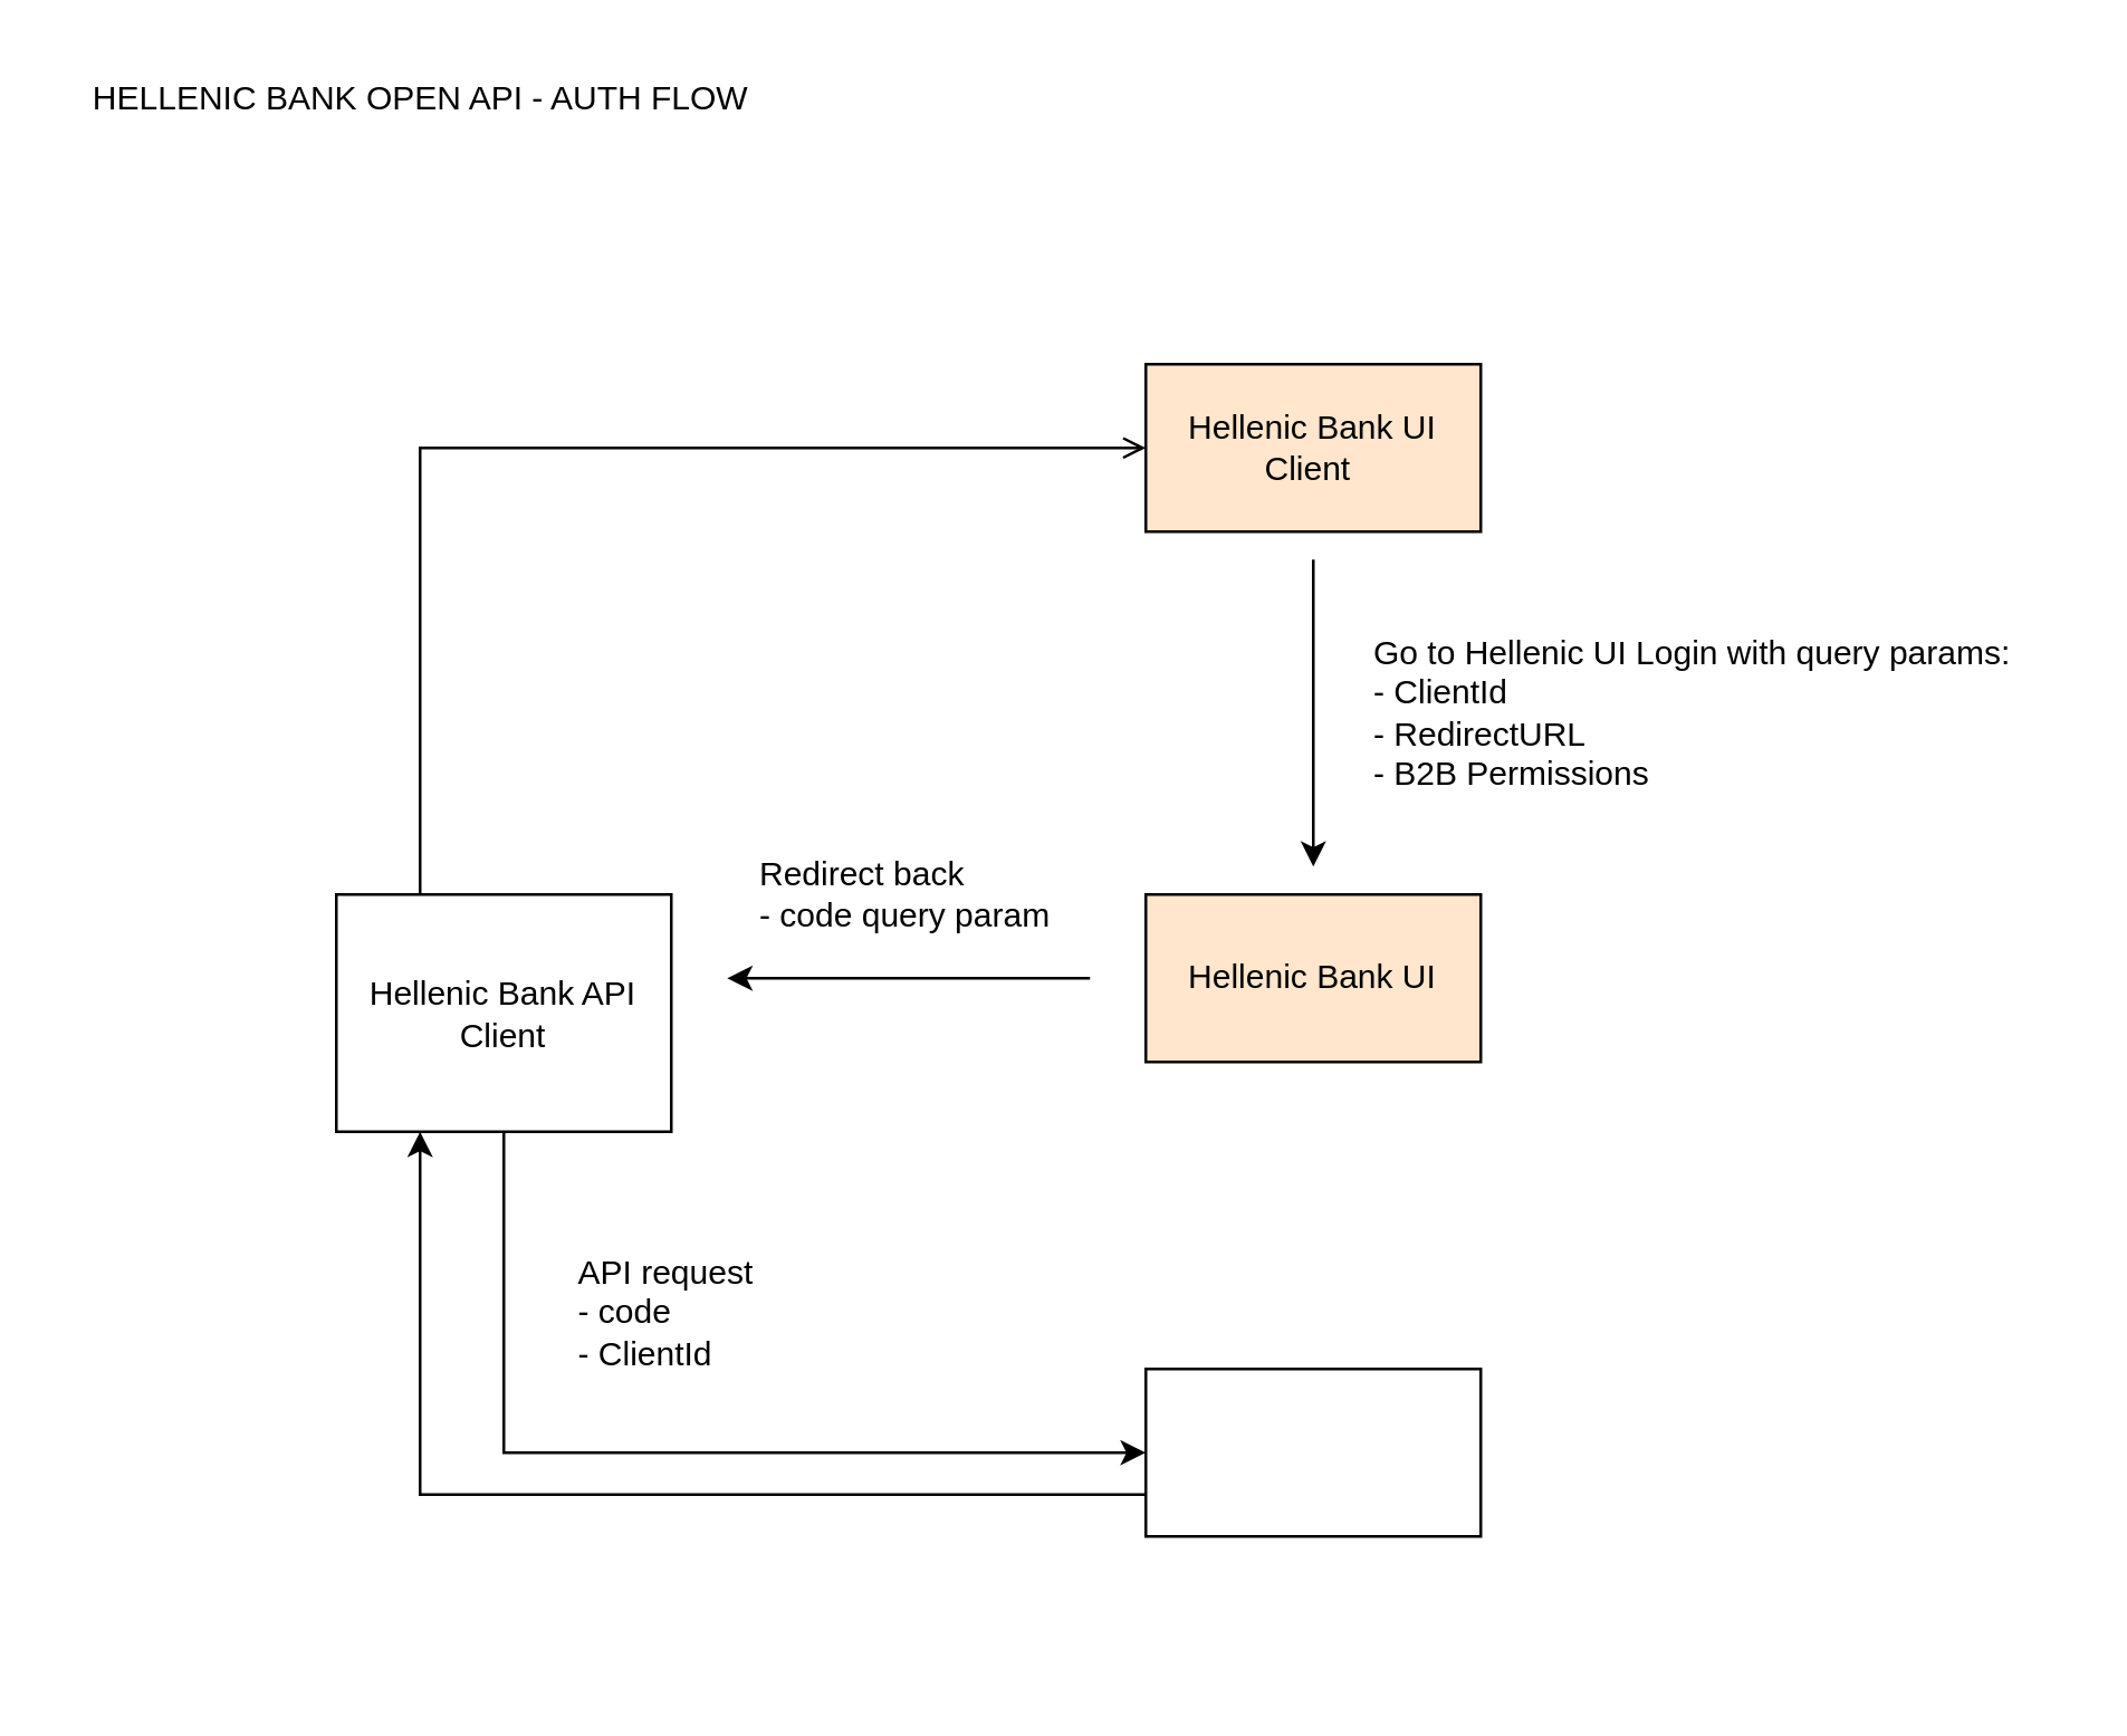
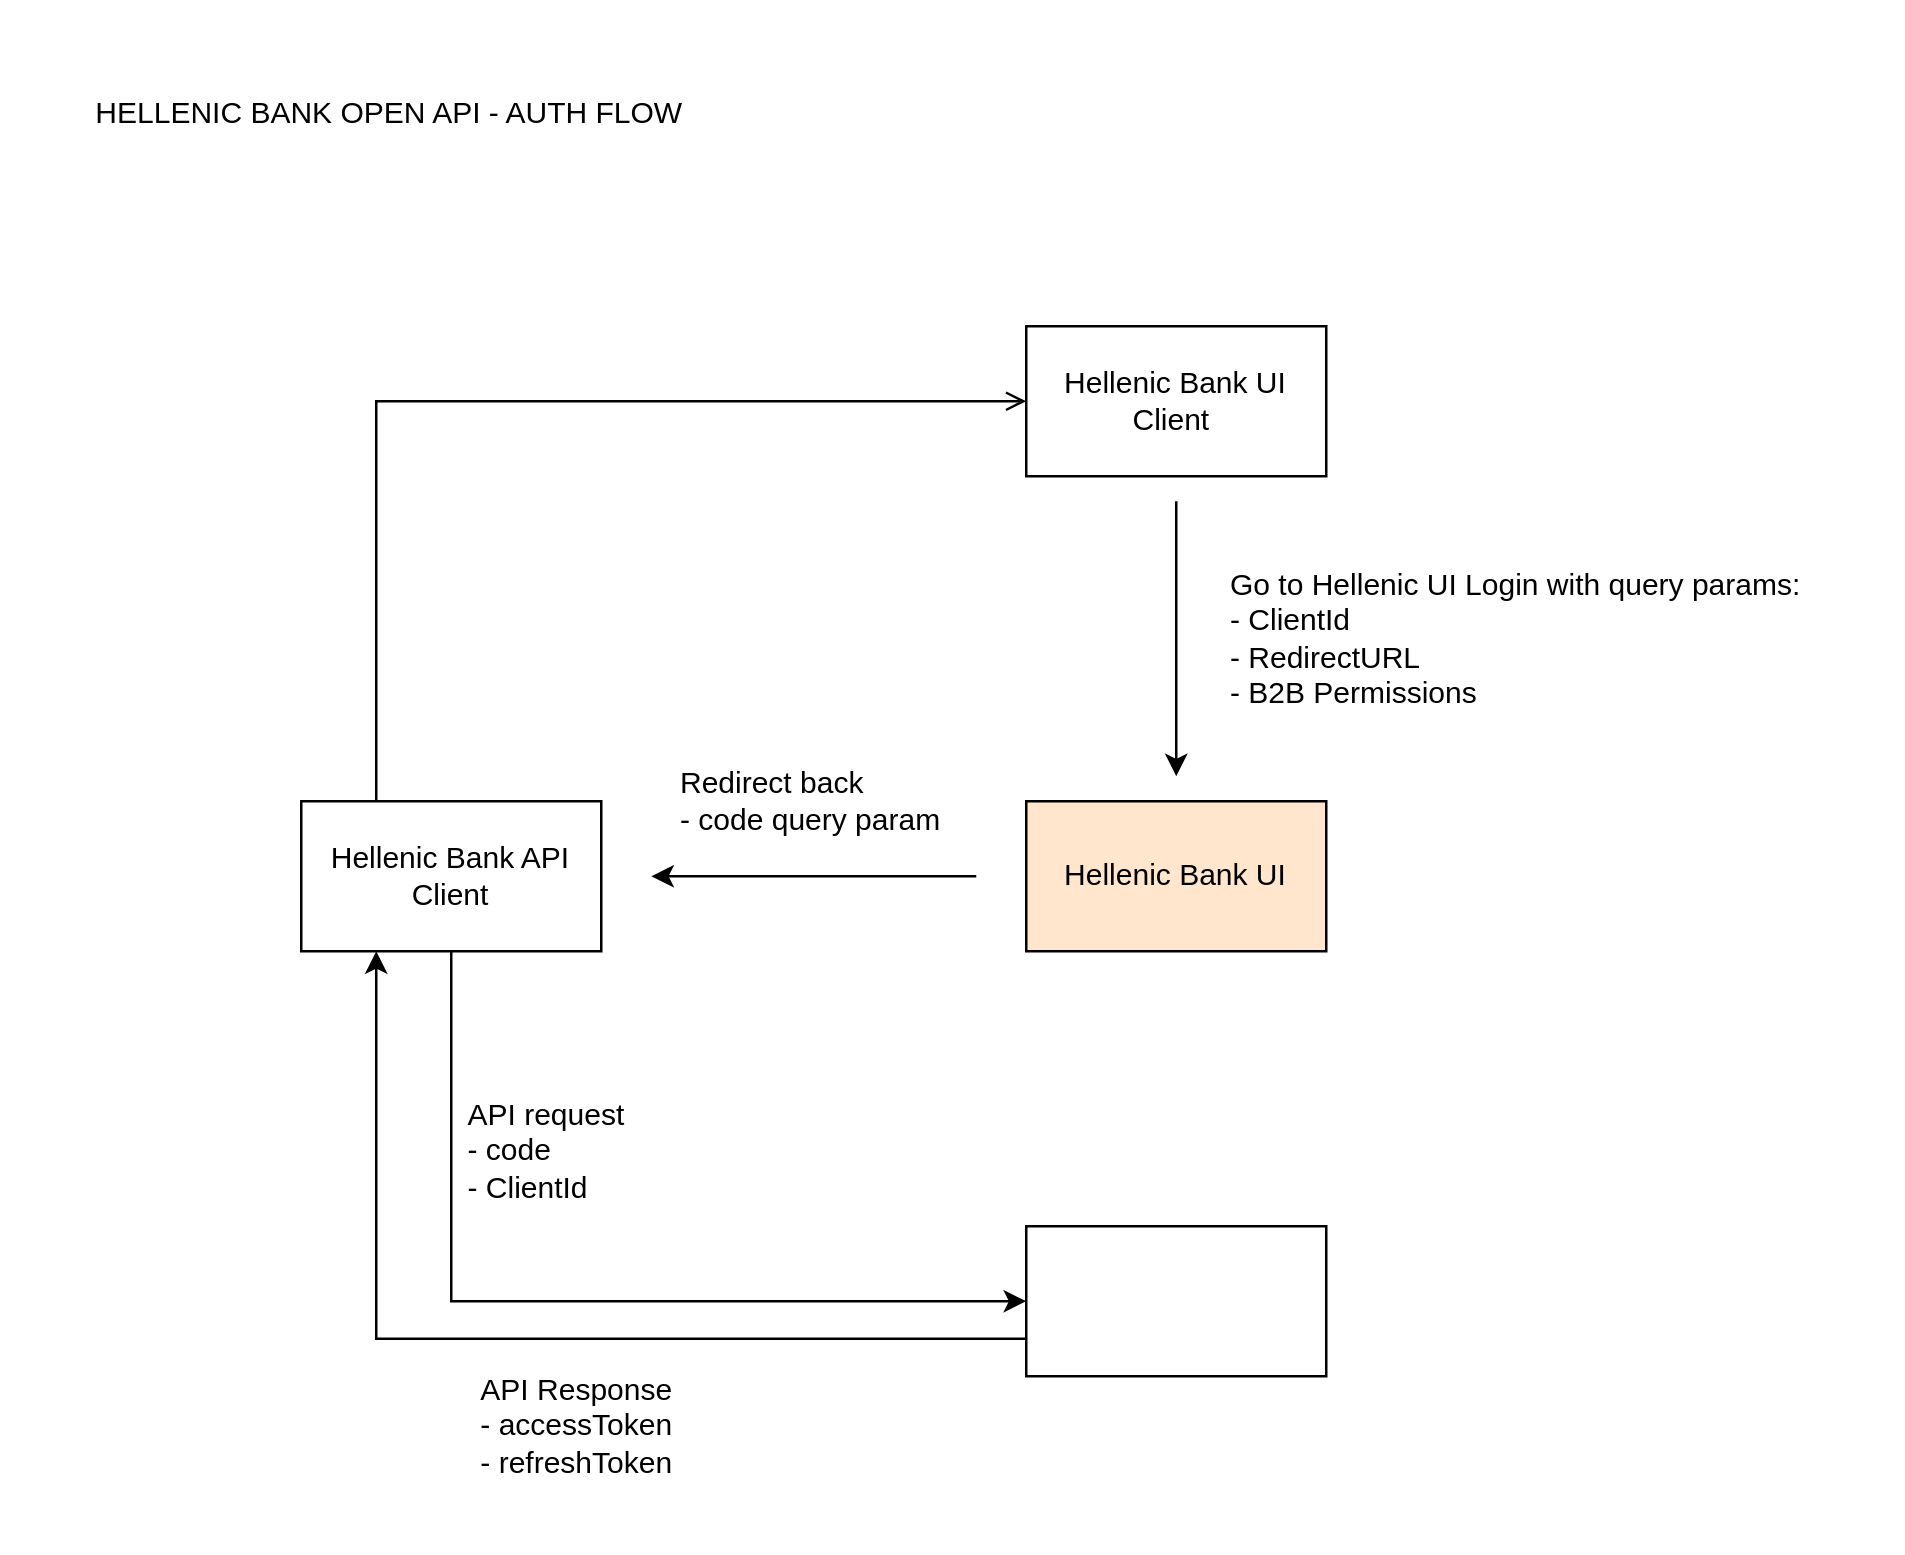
  <mxCell id="0" />
  <mxCell id="1" parent="0" />
- <mxCell id="2" value="Hellenic Bank UI Client&amp;nbsp;" style="rounded=0;whiteSpace=wrap;html=1;fillColor=#ffe6cc;" vertex="1" parent="1"><mxGeometry x="410" y="130" width="120" height="60" as="geometry" /></mxCell>
+ <mxCell id="2" value="Hellenic Bank UI Client&amp;nbsp;" style="rounded=0;whiteSpace=wrap;html=1;" vertex="1" parent="1"><mxGeometry x="410" y="130" width="120" height="60" as="geometry" /></mxCell>
  <mxCell id="3" style="edgeStyle=orthogonalEdgeStyle;rounded=0;orthogonalLoop=1;jettySize=auto;html=1;exitX=0.5;exitY=1;exitDx=0;exitDy=0;entryX=0;entryY=0.5;entryDx=0;entryDy=0;" edge="1" parent="1" source="5" target="13"><mxGeometry relative="1" as="geometry" /></mxCell>
  <mxCell id="4" style="edgeStyle=orthogonalEdgeStyle;rounded=0;orthogonalLoop=1;jettySize=auto;html=1;exitX=0.25;exitY=0;exitDx=0;exitDy=0;entryX=0;entryY=0.5;entryDx=0;entryDy=0;endArrow=open;" edge="1" parent="1" source="5" target="2"><mxGeometry relative="1" as="geometry" /></mxCell>
- <mxCell id="5" value="Hellenic Bank API Client" style="rounded=0;whiteSpace=wrap;html=1;" vertex="1" parent="1"><mxGeometry x="120" y="320" width="120" height="85" as="geometry" /></mxCell>
+ <mxCell id="5" value="Hellenic Bank API Client" style="rounded=0;whiteSpace=wrap;html=1;" vertex="1" parent="1"><mxGeometry x="120" y="320" width="120" height="60" as="geometry" /></mxCell>
  <mxCell id="6" value="Hellenic Bank UI" style="rounded=0;whiteSpace=wrap;html=1;fillColor=#ffe6cc;" vertex="1" parent="1"><mxGeometry x="410" y="320" width="120" height="60" as="geometry" /></mxCell>
  <mxCell id="7" value="" style="endArrow=classic;html=1;rounded=0;" edge="1" parent="1"><mxGeometry width="50" height="50" relative="1" as="geometry"><mxPoint x="470" y="200" as="sourcePoint" /><mxPoint x="470" y="310" as="targetPoint" /></mxGeometry></mxCell>
  <mxCell id="8" value="Go to Hellenic UI Login with query params:&lt;br&gt;- ClientId&lt;br&gt;- RedirectURL&lt;br&gt;&lt;div style=&quot;&quot;&gt;&lt;span style=&quot;background-color: initial;&quot;&gt;- B2B Permissions&lt;/span&gt;&lt;/div&gt;" style="text;html=1;align=left;verticalAlign=middle;resizable=0;points=[];autosize=1;strokeColor=none;fillColor=none;" vertex="1" parent="1"><mxGeometry x="490" y="220" width="250" height="70" as="geometry" /></mxCell>
- <mxCell id="9" value="HELLENIC BANK OPEN API - AUTH FLOW" style="text;html=1;align=center;verticalAlign=middle;resizable=0;points=[];autosize=1;strokeColor=none;fillColor=none;" vertex="1" parent="1"><mxGeometry x="20" y="20" width="260" height="30" as="geometry" /></mxCell>
+ <mxCell id="9" value="HELLENIC BANK OPEN API - AUTH FLOW" style="text;html=1;align=center;verticalAlign=middle;resizable=0;points=[];autosize=1;strokeColor=none;fillColor=none;" vertex="1" parent="1"><mxGeometry x="25" y="30" width="260" height="30" as="geometry" /></mxCell>
  <mxCell id="10" value="Redirect back&lt;br&gt;- code query param" style="text;html=1;align=left;verticalAlign=middle;resizable=0;points=[];autosize=1;strokeColor=none;fillColor=none;" vertex="1" parent="1"><mxGeometry x="270" y="300" width="130" height="40" as="geometry" /></mxCell>
  <mxCell id="11" value="" style="endArrow=classic;html=1;rounded=0;" edge="1" parent="1"><mxGeometry width="50" height="50" relative="1" as="geometry"><mxPoint x="390" y="350" as="sourcePoint" /><mxPoint x="260" y="350" as="targetPoint" /></mxGeometry></mxCell>
  <mxCell id="12" style="edgeStyle=orthogonalEdgeStyle;rounded=0;orthogonalLoop=1;jettySize=auto;html=1;exitX=0;exitY=0.75;exitDx=0;exitDy=0;entryX=0.25;entryY=1;entryDx=0;entryDy=0;" edge="1" parent="1" source="13" target="5"><mxGeometry relative="1" as="geometry" /></mxCell>
  <mxCell id="13" value="" style="rounded=0;whiteSpace=wrap;html=1;" vertex="1" parent="1"><mxGeometry x="410" y="490" width="120" height="60" as="geometry" /></mxCell>
- <mxCell id="14" value="API request&lt;br&gt;- code&lt;br&gt;- ClientId" style="text;html=1;align=left;verticalAlign=middle;resizable=0;points=[];autosize=1;strokeColor=none;fillColor=none;" vertex="1" parent="1"><mxGeometry x="205" y="440" width="90" height="60" as="geometry" /></mxCell>
+ <mxCell id="14" value="API request&lt;br&gt;- code&lt;br&gt;- ClientId" style="text;html=1;align=left;verticalAlign=middle;resizable=0;points=[];autosize=1;strokeColor=none;fillColor=none;" vertex="1" parent="1"><mxGeometry x="185" y="430" width="90" height="60" as="geometry" /></mxCell>
+ <mxCell id="15" value="&lt;div style=&quot;text-align: left;&quot;&gt;&lt;span style=&quot;background-color: initial;&quot;&gt;API Response&lt;/span&gt;&lt;/div&gt;&lt;div style=&quot;text-align: left;&quot;&gt;&lt;span style=&quot;background-color: initial;&quot;&gt;- accessToken&lt;/span&gt;&lt;/div&gt;&lt;div style=&quot;text-align: left;&quot;&gt;&lt;span style=&quot;background-color: initial;&quot;&gt;- refreshToken&lt;/span&gt;&lt;/div&gt;" style="text;html=1;align=center;verticalAlign=middle;resizable=0;points=[];autosize=1;strokeColor=none;fillColor=none;" vertex="1" parent="1"><mxGeometry x="180" y="540" width="100" height="60" as="geometry" /></mxCell>
